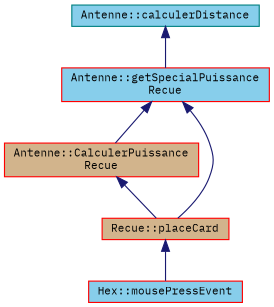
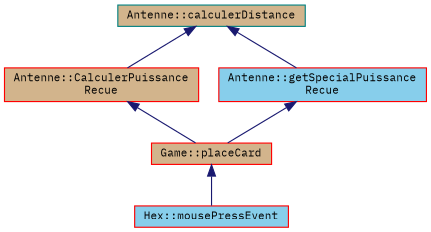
  digraph {
    fontname="IBM Plex Mono"
    rankdir=TB
    node [color=red fillcolor=tan fontname="IBM Plex Mono" fontsize=10 shape=record style=filled]
    edge [color=midnightblue dir=back fontname="IBM Plex Mono" fontsize=10 labelfontname=Helvetica labelfontsize=10 style=solid]
-   n1 [color=teal fillcolor=skyblue fontcolor=black height=0.2 label="Antenne::calculerDistance" width=0.4]
+   n1 [color=teal fontcolor=black height=0.2 label="Antenne::calculerDistance" width=0.4]
    n2 [height=0.2 label="Antenne::CalculerPuissance\lRecue" width=0.4]
    n3 [fillcolor=skyblue height=0.2 label="Antenne::getSpecialPuissance\lRecue" width=0.4]
-   n4 [height=0.2 label="Recue::placeCard" width=0.4]
+   n4 [height=0.2 label="Game::placeCard" width=0.4]
    n5 [fillcolor=skyblue height=0.2 label="Hex::mousePressEvent" width=0.4]
-   n3 -> n2
+   n1 -> n2
    n1 -> n3
    n2 -> n4
    n3 -> n4
    n4 -> n5
  }
